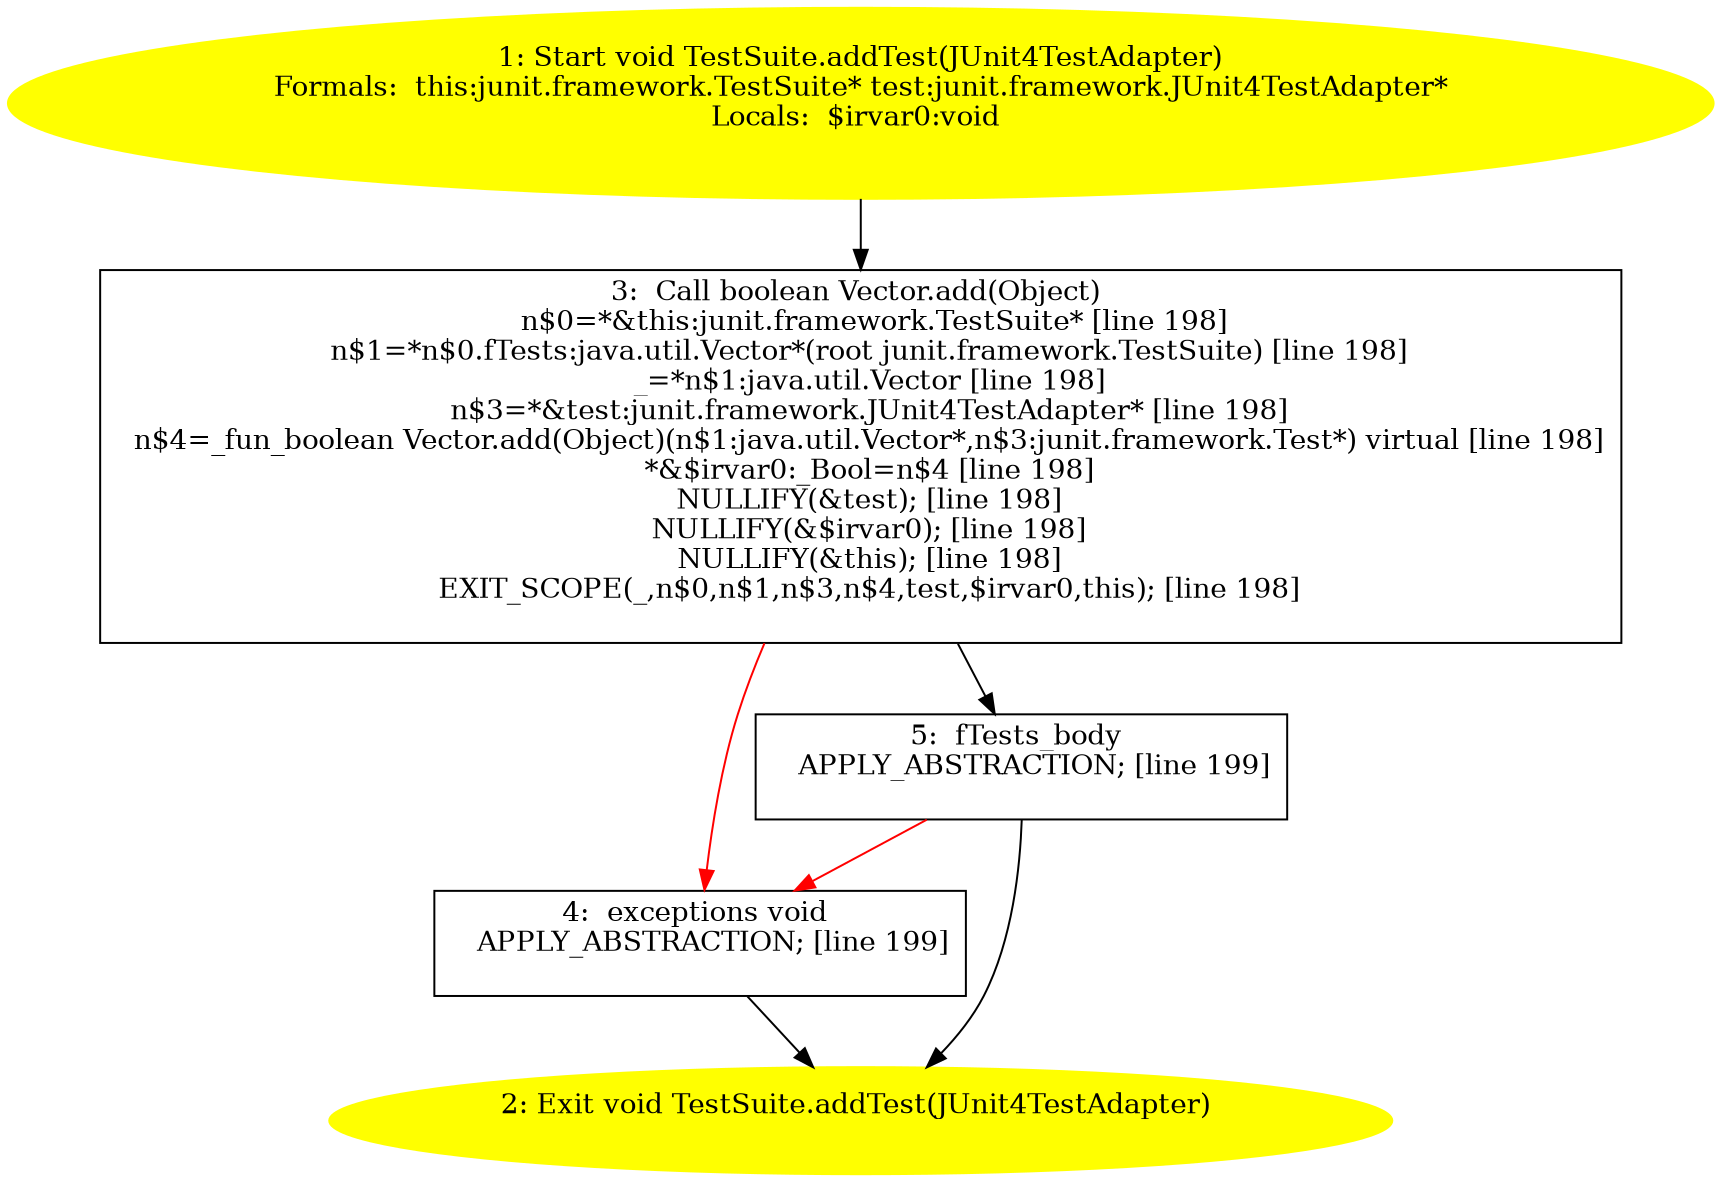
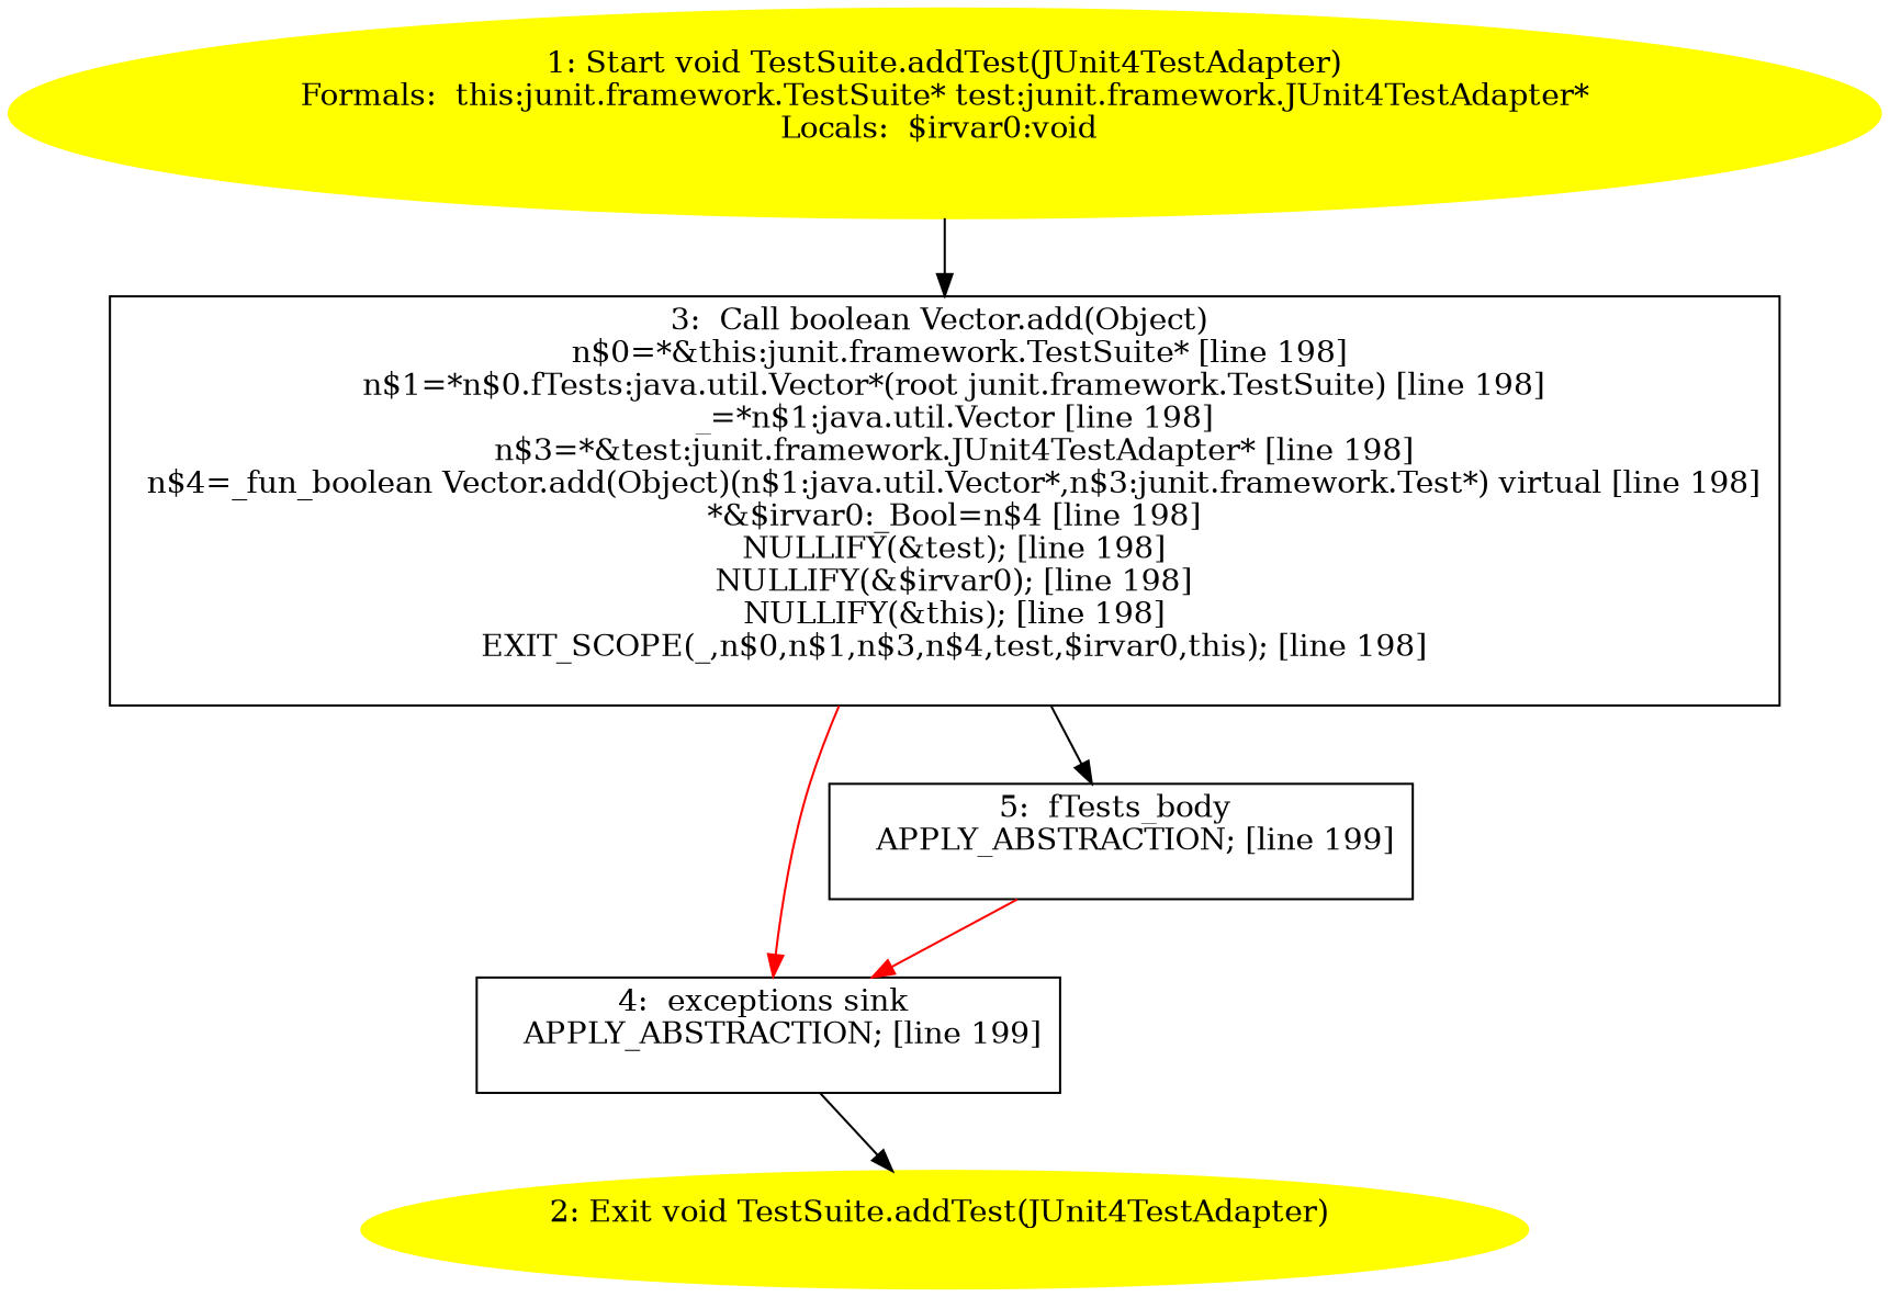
  digraph {
    node [shape=box]
    n1 [color=yellow label="1: Start void TestSuite.addTest(JUnit4TestAdapter)\nFormals:  this:junit.framework.TestSuite* test:junit.framework.JUnit4TestAdapter*\nLocals:  $irvar0:void \n  " style=filled shape=""]
    n2 [label="3:  Call boolean Vector.add(Object) \n   n$0=*&this:junit.framework.TestSuite* [line 198]\n  n$1=*n$0.fTests:java.util.Vector*(root junit.framework.TestSuite) [line 198]\n  _=*n$1:java.util.Vector [line 198]\n  n$3=*&test:junit.framework.JUnit4TestAdapter* [line 198]\n  n$4=_fun_boolean Vector.add(Object)(n$1:java.util.Vector*,n$3:junit.framework.Test*) virtual [line 198]\n  *&$irvar0:_Bool=n$4 [line 198]\n  NULLIFY(&test); [line 198]\n  NULLIFY(&$irvar0); [line 198]\n  NULLIFY(&this); [line 198]\n  EXIT_SCOPE(_,n$0,n$1,n$3,n$4,test,$irvar0,this); [line 198]\n "]
    n3 [label="5:  fTests_body \n   APPLY_ABSTRACTION; [line 199]\n "]
-   n4 [label="4:  exceptions void \n   APPLY_ABSTRACTION; [line 199]\n "]
+   n4 [label="4:  exceptions sink \n   APPLY_ABSTRACTION; [line 199]\n "]
    n5 [color=yellow label="2: Exit void TestSuite.addTest(JUnit4TestAdapter) \n  " style=filled shape=""]
    n1 -> n2
    n2 -> n3
    n2 -> n4 [color=red]
    n3 -> n4 [color=red]
-   n3 -> n5
    n4 -> n5
  }
